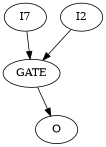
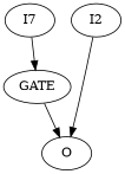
  digraph {
    fontname="DejaVu Serif"
    node [LABEL=INPUT fontname="DejaVu Serif"]
    edge [fontname="DejaVu Serif"]
    n1 [label=I7]
    GATE [LABEL=AND3]
    O [LABEL=OUTPUT]
    I2
    n1 -> GATE
    GATE -> O
-   I2 -> GATE
+   I2 -> O
  }
